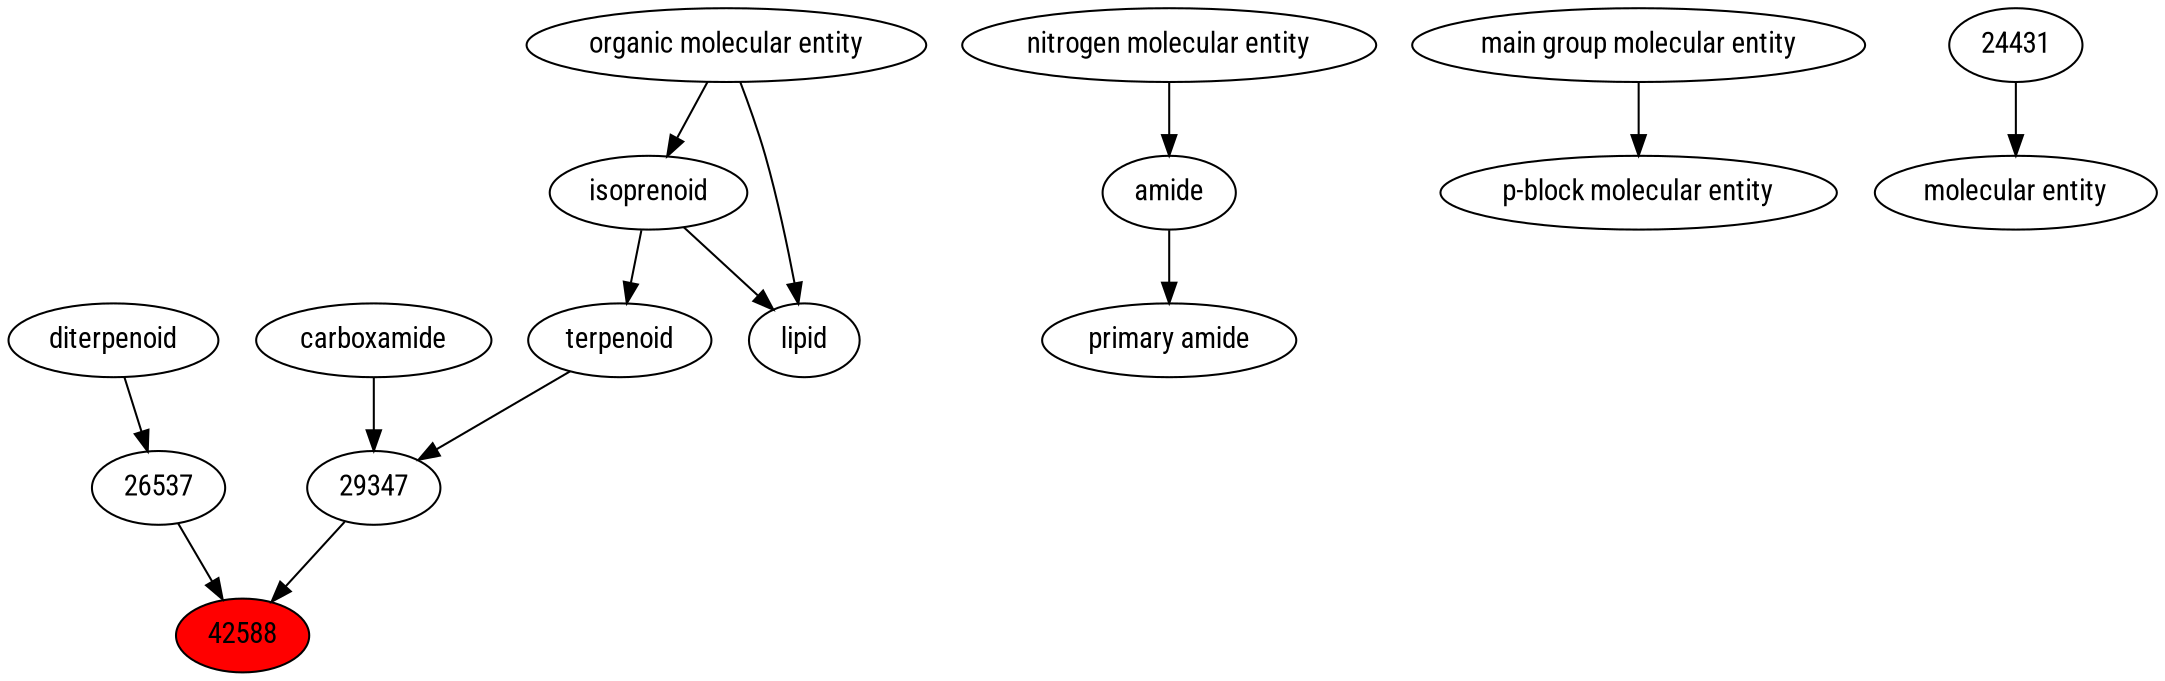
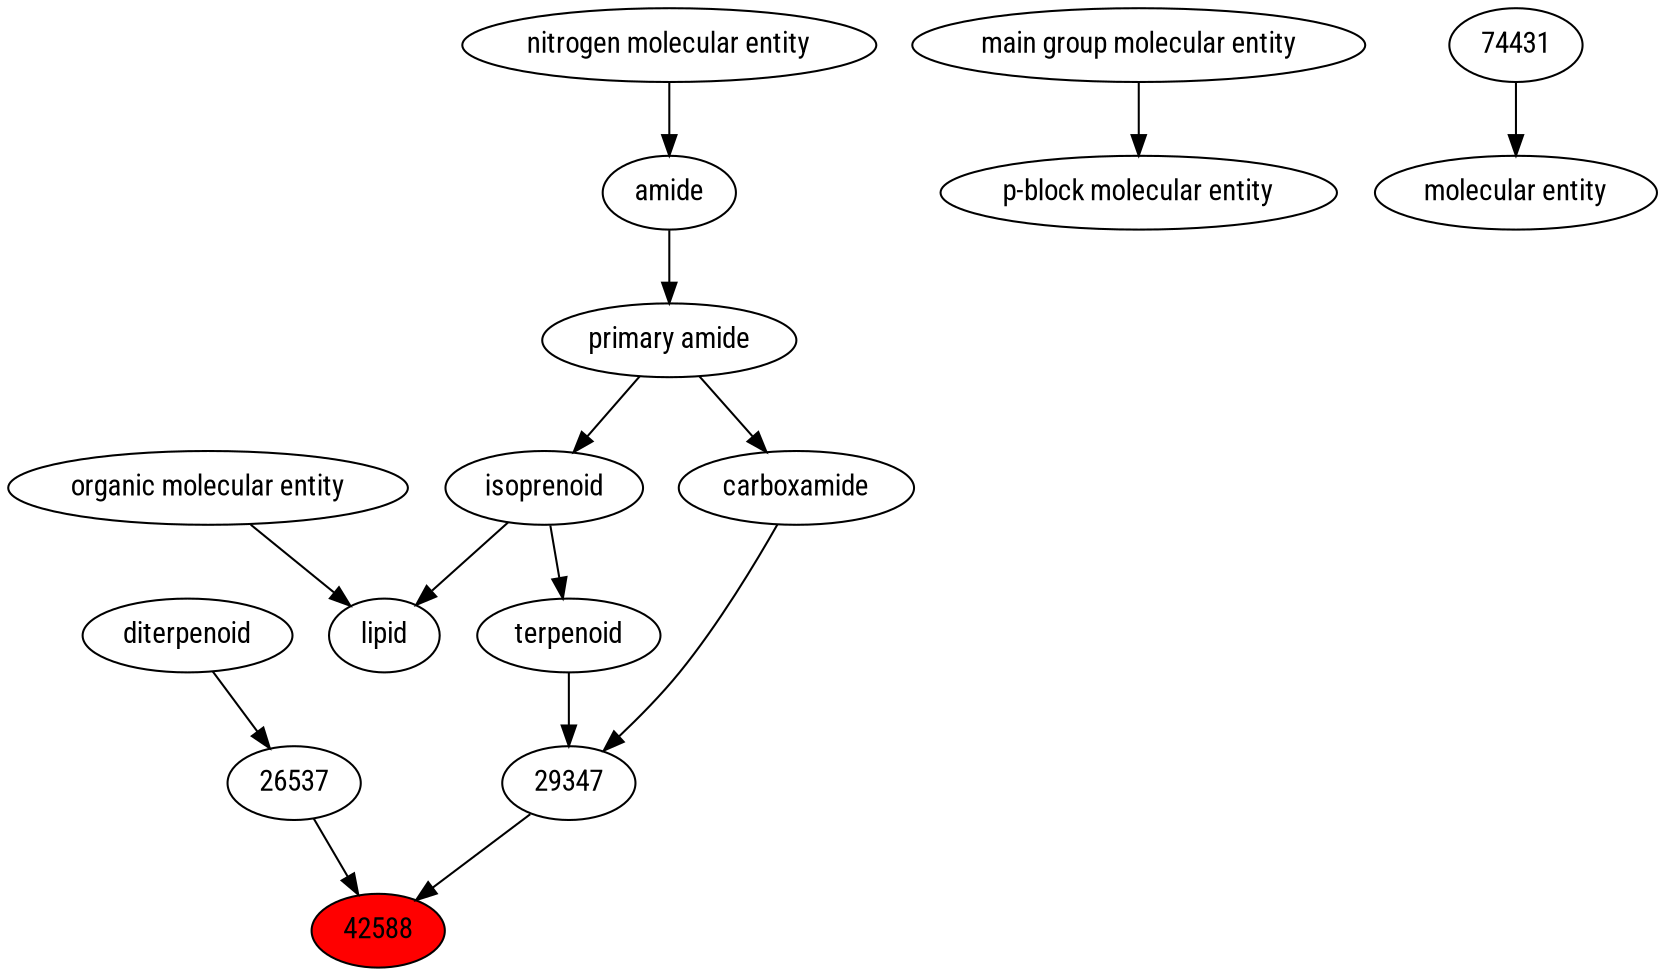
  digraph {
    fontname="Roboto Condensed"
    node [fontname="Roboto Condensed"]
    edge [fontname="Roboto Condensed"]
    n1 [fillcolor=red label=42588 style=filled]
    n2 [label=26537]
    n3 [label=29347]
    n4 [label=diterpenoid]
    n5 [label=carboxamide]
    n6 [label=terpenoid]
    n7 [label="primary amide"]
    n8 [label=isoprenoid]
    n9 [label=lipid]
    n10 [label=amide]
    n11 [label="organic molecular entity"]
    n12 [label="nitrogen molecular entity"]
    n13 [label="p-block molecular entity"]
    n14 [label="main group molecular entity"]
    n15 [label="molecular entity"]
-   n16 [label=24431]
+   n16 [label=74431]
    n2 -> n1
    n3 -> n1
    n4 -> n2
    n5 -> n3
    n6 -> n3
+   n7 -> n5
    n8 -> n6
    n8 -> n9
    n10 -> n7
-   n11 -> n8
+   n7 -> n8
    n11 -> n9
    n12 -> n10
    n14 -> n13
    n16 -> n15
  }
